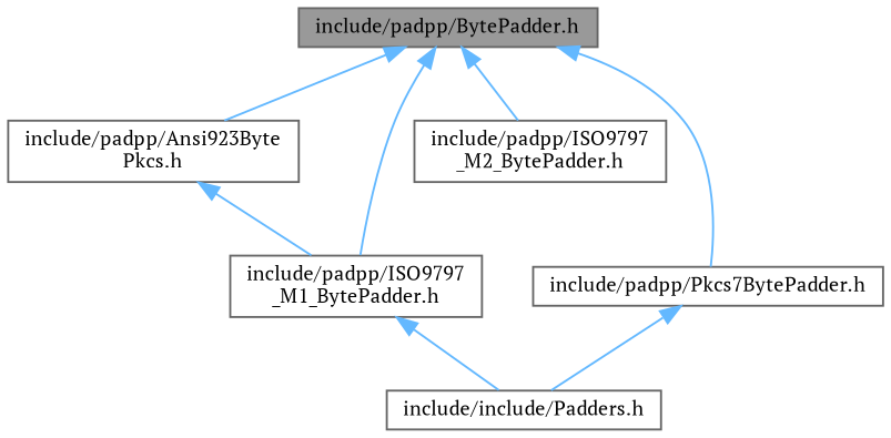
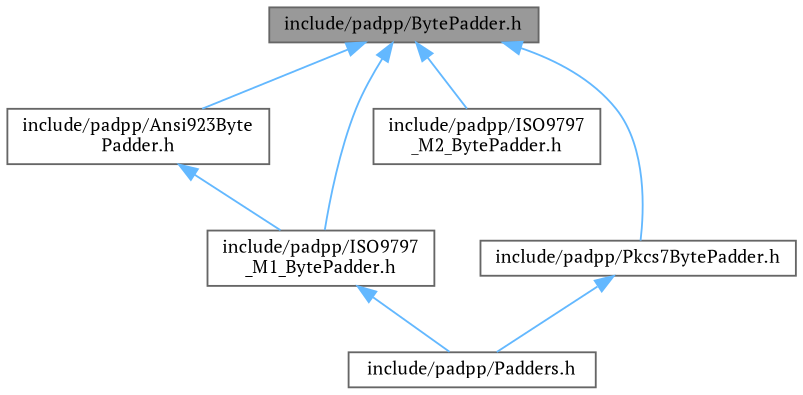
  digraph {
    fontname="PT Serif"
    node [color=grey40 fillcolor=white fontname="PT Serif" fontsize=10 shape=box style=filled]
    edge [color=steelblue1 dir=back fontname="PT Serif" fontsize=10 labelfontname=Helvetica labelfontsize=10 style=solid]
    n1 [color=gray40 fillcolor=grey60 fontcolor=black height=0.2 label="include/padpp/BytePadder.h" width=0.4]
-   n2 [height=0.2 label="include/padpp/Ansi923Byte\lPkcs.h" width=0.4]
+   n2 [height=0.2 label="include/padpp/Ansi923Byte\lPadder.h" width=0.4]
    n3 [height=0.2 label="include/padpp/ISO9797\l_M1_BytePadder.h" width=0.4]
    n4 [height=0.2 label="include/padpp/ISO9797\l_M2_BytePadder.h" width=0.4]
    n5 [height=0.2 label="include/padpp/Pkcs7BytePadder.h" width=0.4]
-   n6 [height=0.2 label="include/include/Padders.h" width=0.4]
+   n6 [height=0.2 label="include/padpp/Padders.h" width=0.4]
    n1 -> n2
    n1 -> n3
    n1 -> n4
    n1 -> n5
    n2 -> n3
    n3 -> n6
    n5 -> n6
  }
